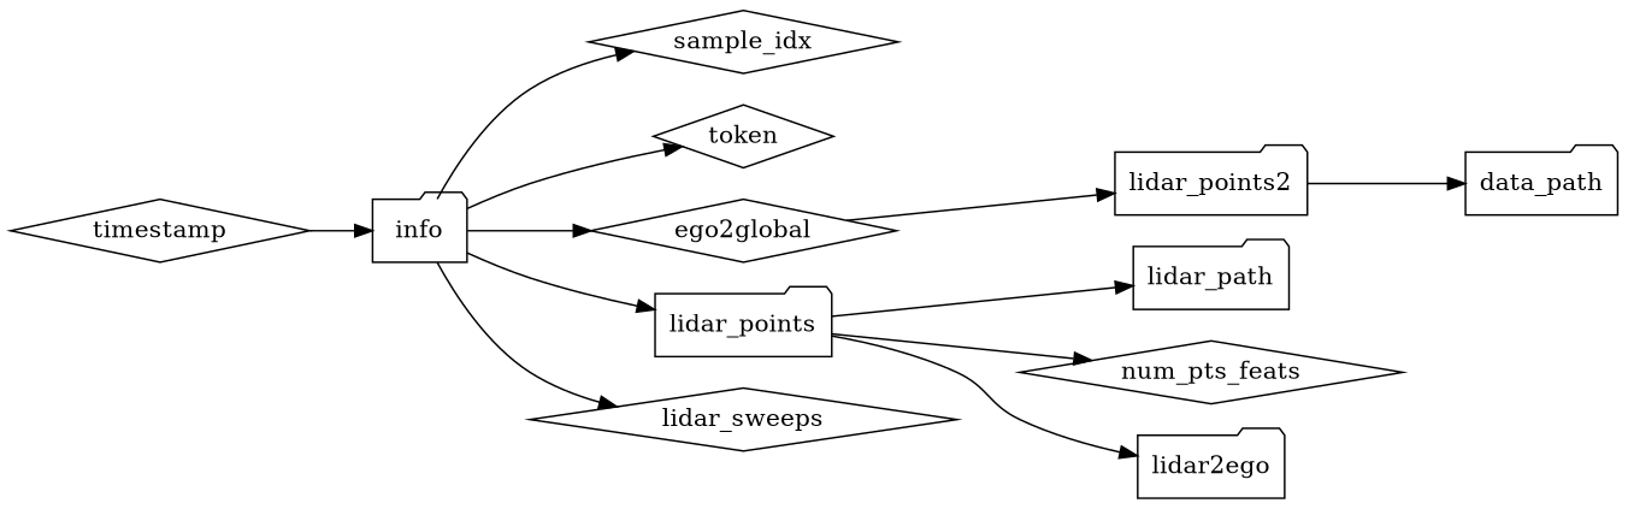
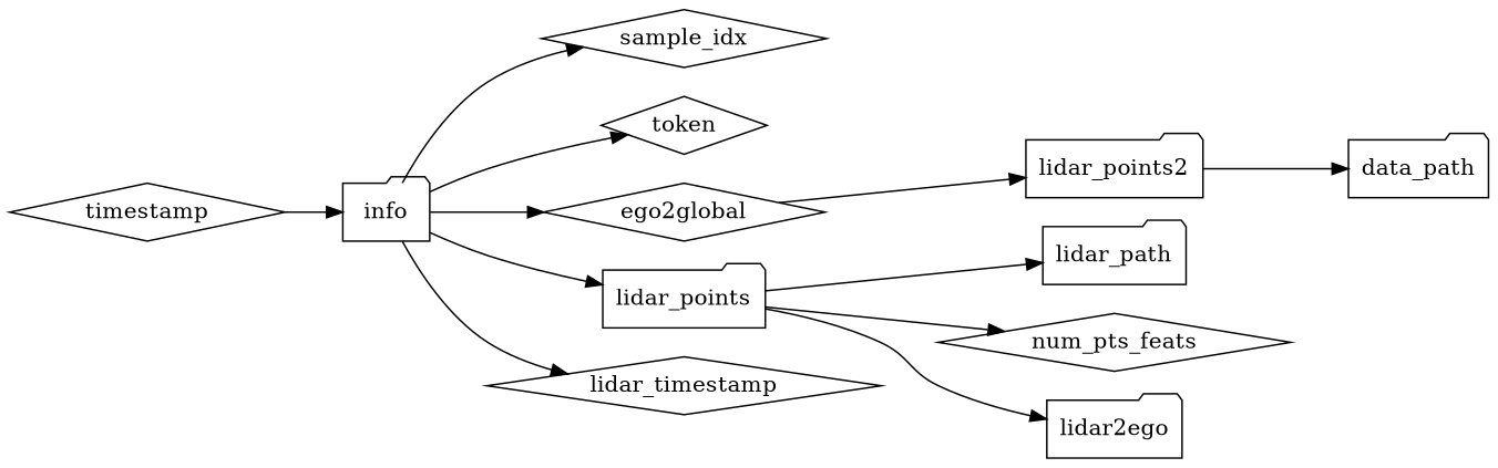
  digraph {
    rankdir=LR
    node [shape=diamond]
    sample_idx
    info [shape=folder]
    token
    ego2global
    lidar_points [shape=folder]
-   lidar_sweeps
+   lidar_sweeps [label=lidar_timestamp]
    timestamp
    lidar_points2 [shape=folder]
    lidar_path [shape=folder]
    num_pts_feats
    lidar2ego [shape=folder]
    data_path [shape=folder]
    info -> sample_idx
    info -> token
    info -> ego2global
    info -> lidar_points
    info -> lidar_sweeps
    ego2global -> lidar_points2
    lidar_points -> lidar_path
    lidar_points -> num_pts_feats
    lidar_points -> lidar2ego
    timestamp -> info
    lidar_points2 -> data_path
  }
